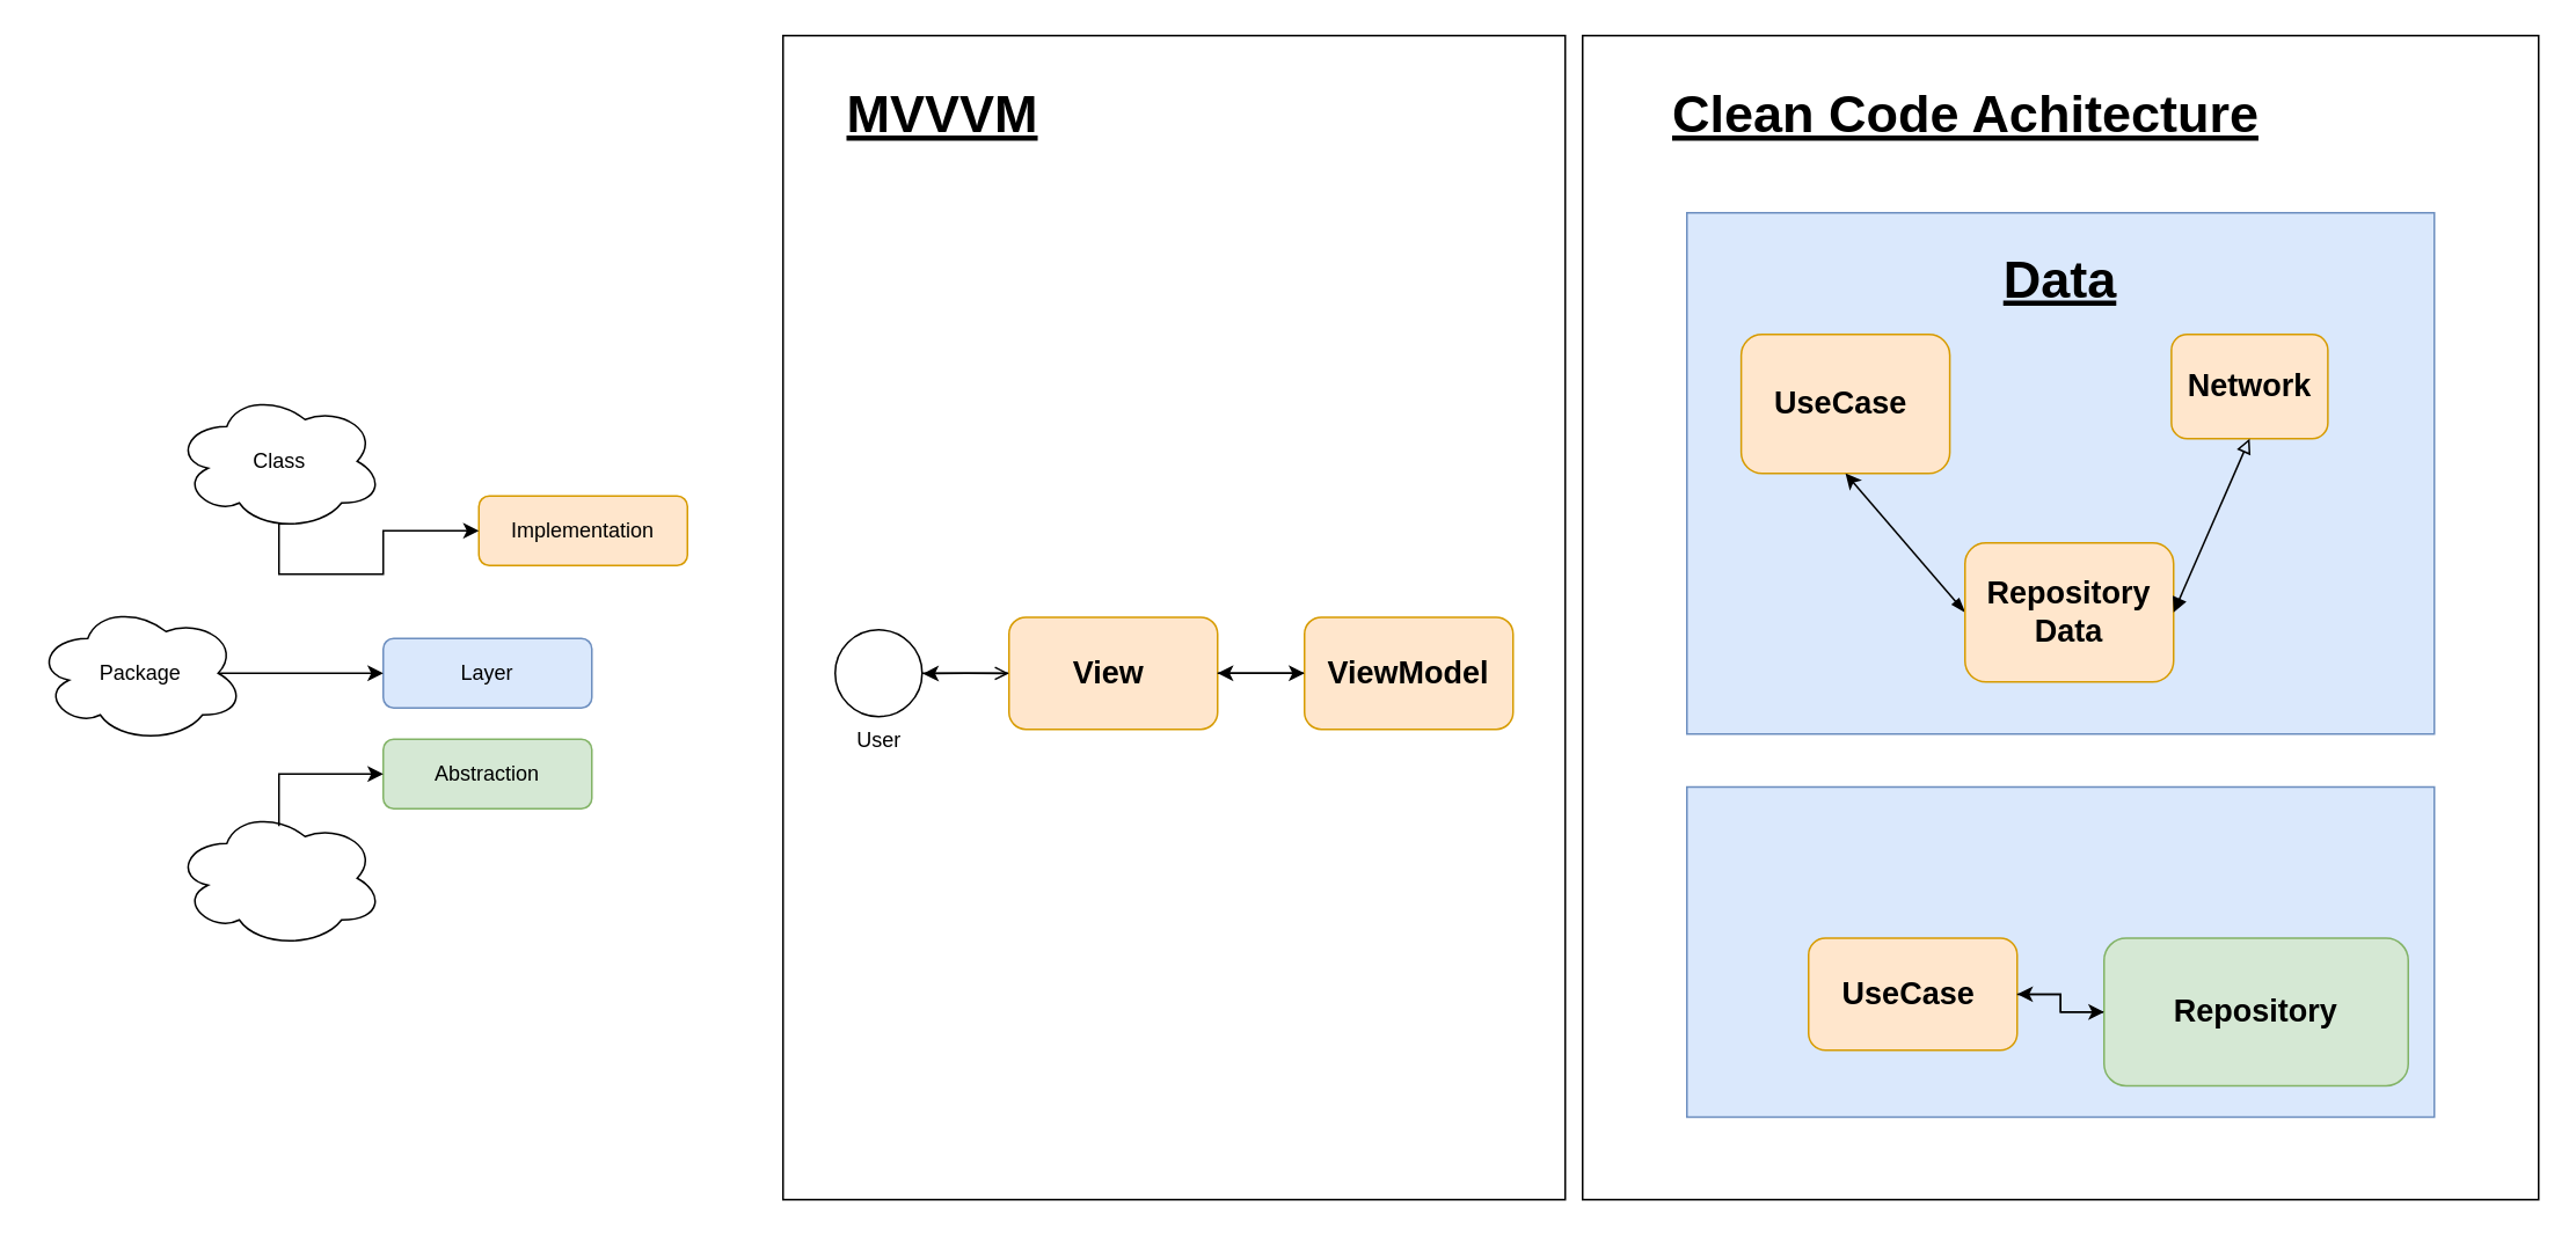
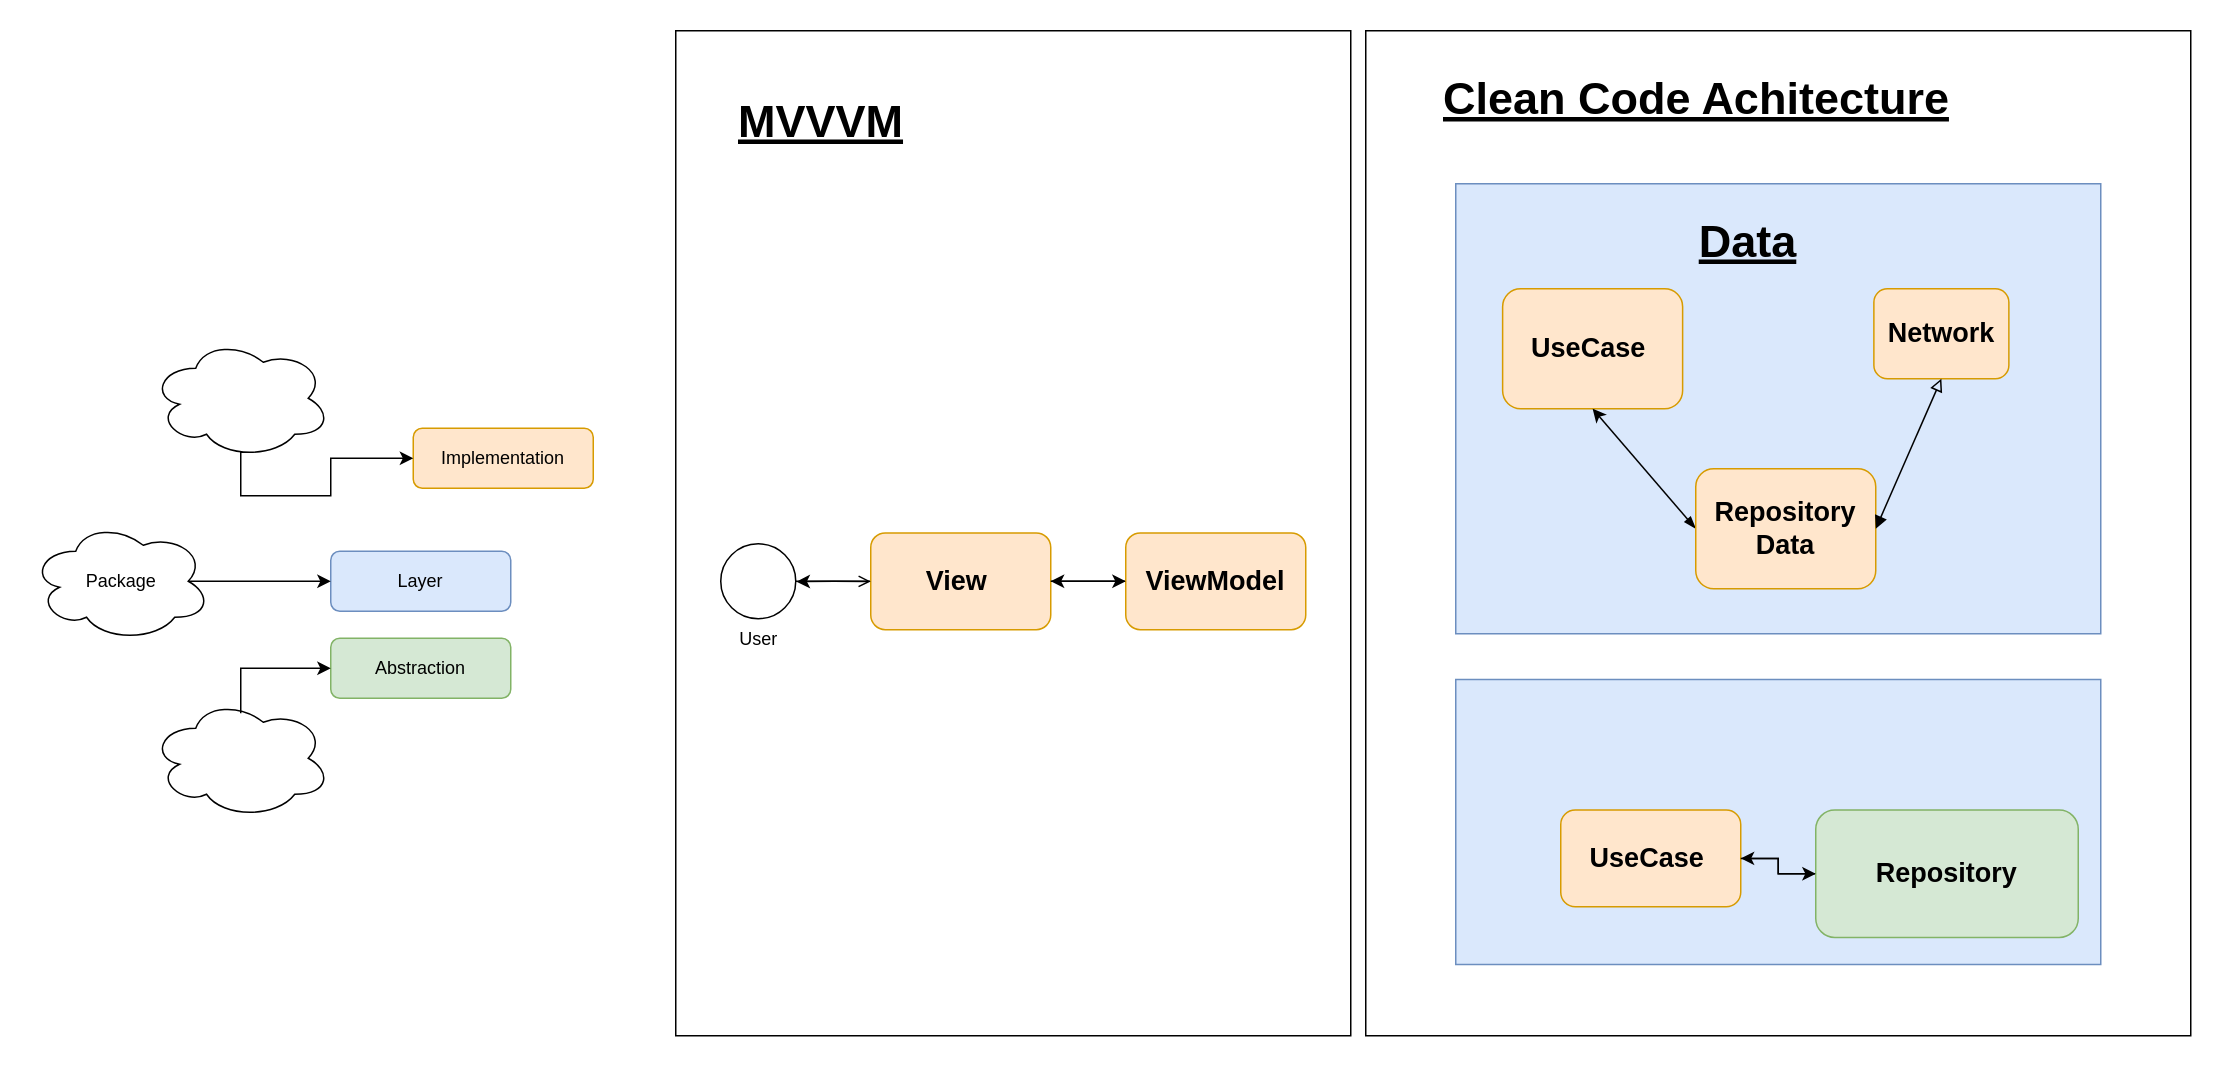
  <mxCell id="0" />
  <mxCell id="1" parent="0" />
  <mxCell id="2" value="" style="rounded=0;whiteSpace=wrap;html=1;fontSize=30;" vertex="1" parent="1"><mxGeometry x="450" y="20" width="450" height="670" as="geometry" /></mxCell>
  <mxCell id="3" value="" style="rounded=0;whiteSpace=wrap;html=1;fontSize=30;" vertex="1" parent="1"><mxGeometry x="910" y="20" width="550" height="670" as="geometry" /></mxCell>
  <mxCell id="4" value="" style="ellipse;shape=cloud;whiteSpace=wrap;html=1;" vertex="1" parent="1"><mxGeometry x="100" y="465" width="120" height="80" as="geometry" /></mxCell>
  <mxCell id="5" value="Implementation" style="shape=ext;rounded=1;html=1;whiteSpace=wrap;fillColor=#ffe6cc;strokeColor=#d79b00;" vertex="1" parent="1"><mxGeometry x="275" y="285" width="120" height="40" as="geometry" /></mxCell>
  <mxCell id="6" value="Abstraction" style="shape=ext;rounded=1;html=1;whiteSpace=wrap;fillColor=#d5e8d4;strokeColor=#82b366;" vertex="1" parent="1"><mxGeometry x="220" y="425" width="120" height="40" as="geometry" /></mxCell>
  <mxCell id="7" value="" style="edgeStyle=orthogonalEdgeStyle;rounded=0;orthogonalLoop=1;jettySize=auto;html=1;entryX=0;entryY=0.5;entryDx=0;entryDy=0;exitX=0.55;exitY=0.95;exitDx=0;exitDy=0;exitPerimeter=0;" edge="1" parent="1" source="9" target="5"><mxGeometry relative="1" as="geometry"><mxPoint x="305" y="260" as="sourcePoint" /><mxPoint x="230" y="350" as="targetPoint" /><Array as="points"><mxPoint x="160" y="301" /><mxPoint x="160" y="330" /><mxPoint x="220" y="330" /></Array></mxGeometry></mxCell>
  <mxCell id="8" value="" style="edgeStyle=orthogonalEdgeStyle;rounded=0;orthogonalLoop=1;jettySize=auto;html=1;entryX=0;entryY=0.5;entryDx=0;entryDy=0;exitX=0.5;exitY=0.125;exitDx=0;exitDy=0;exitPerimeter=0;" edge="1" parent="1" source="4" target="6"><mxGeometry relative="1" as="geometry"><mxPoint x="188" y="424" as="sourcePoint" /><mxPoint x="228" y="424" as="targetPoint" /><Array as="points" /></mxGeometry></mxCell>
  <mxCell id="9" value="" style="ellipse;shape=cloud;whiteSpace=wrap;html=1;" vertex="1" parent="1"><mxGeometry x="100" y="225" width="120" height="80" as="geometry" /></mxCell>
- <mxCell id="10" value="Class" style="text;html=1;align=center;verticalAlign=middle;resizable=0;points=[];autosize=1;strokeColor=none;fillColor=none;" vertex="1" parent="1"><mxGeometry x="135" y="255" width="50" height="20" as="geometry" /></mxCell>
  <mxCell id="11" value="" style="ellipse;shape=cloud;whiteSpace=wrap;html=1;" vertex="1" parent="1"><mxGeometry x="20" y="347" width="120" height="80" as="geometry" /></mxCell>
  <mxCell id="12" value="Layer" style="shape=ext;rounded=1;html=1;whiteSpace=wrap;fillColor=#dae8fc;strokeColor=#6c8ebf;" vertex="1" parent="1"><mxGeometry x="220" y="367" width="120" height="40" as="geometry" /></mxCell>
  <mxCell id="13" value="Package" style="text;html=1;align=center;verticalAlign=middle;resizable=0;points=[];autosize=1;strokeColor=none;fillColor=none;" vertex="1" parent="1"><mxGeometry x="50" y="377" width="60" height="20" as="geometry" /></mxCell>
  <mxCell id="14" value="" style="edgeStyle=orthogonalEdgeStyle;rounded=0;orthogonalLoop=1;jettySize=auto;html=1;entryX=0;entryY=0.5;entryDx=0;entryDy=0;exitX=0.875;exitY=0.5;exitDx=0;exitDy=0;exitPerimeter=0;" edge="1" parent="1" source="11" target="12"><mxGeometry relative="1" as="geometry"><mxPoint x="188" y="366" as="sourcePoint" /><mxPoint x="228" y="366" as="targetPoint" /><Array as="points" /></mxGeometry></mxCell>
  <mxCell id="15" value="User" style="shape=mxgraph.bpmn.shape;html=1;verticalLabelPosition=bottom;labelBackgroundColor=#ffffff;verticalAlign=top;perimeter=ellipsePerimeter;outline=standard;symbol=general;direction=west;" parent="1" vertex="1"><mxGeometry x="480" y="362" width="50" height="50" as="geometry" /></mxCell>
  <mxCell id="16" style="edgeStyle=orthogonalEdgeStyle;rounded=0;orthogonalLoop=1;jettySize=auto;html=1;exitX=0;exitY=0.5;exitDx=0;exitDy=0;" edge="1" parent="1" source="17"><mxGeometry relative="1" as="geometry"><mxPoint x="530.5" y="387.25" as="targetPoint" /></mxGeometry></mxCell>
  <mxCell id="17" value="&lt;font style=&quot;font-size: 18px&quot;&gt;&lt;b&gt;View&amp;nbsp;&lt;/b&gt;&lt;/font&gt;" style="shape=ext;rounded=1;html=1;whiteSpace=wrap;fillColor=#ffe6cc;strokeColor=#d79b00;" parent="1" vertex="1"><mxGeometry x="580" y="354.75" width="120" height="64.5" as="geometry" /></mxCell>
  <mxCell id="18" style="edgeStyle=orthogonalEdgeStyle;rounded=0;orthogonalLoop=1;jettySize=auto;html=1;exitX=0;exitY=0.5;exitDx=0;exitDy=0;entryX=1;entryY=0.5;entryDx=0;entryDy=0;" edge="1" parent="1" source="19" target="17"><mxGeometry relative="1" as="geometry" /></mxCell>
  <mxCell id="19" value="&lt;font style=&quot;font-size: 18px&quot;&gt;&lt;b&gt;ViewModel&lt;/b&gt;&lt;/font&gt;" style="shape=ext;rounded=1;html=1;whiteSpace=wrap;fillColor=#ffe6cc;strokeColor=#d79b00;" parent="1" vertex="1"><mxGeometry x="750" y="354.75" width="120" height="64.5" as="geometry" /></mxCell>
  <mxCell id="20" style="edgeStyle=orthogonalEdgeStyle;rounded=0;html=1;jettySize=auto;orthogonalLoop=1;endArrow=open;" parent="1" source="15" target="17" edge="1"><mxGeometry relative="1" as="geometry" /></mxCell>
  <mxCell id="21" style="edgeStyle=orthogonalEdgeStyle;rounded=0;html=1;jettySize=auto;orthogonalLoop=1;" parent="1" source="17" target="19" edge="1"><mxGeometry relative="1" as="geometry" /></mxCell>
  <mxCell id="22" value="" style="rounded=0;whiteSpace=wrap;html=1;fillColor=#dae8fc;strokeColor=#6c8ebf;" vertex="1" parent="1"><mxGeometry x="970" y="452.5" width="430" height="190" as="geometry" /></mxCell>
  <mxCell id="23" value="&lt;font&gt;&lt;b&gt;&lt;font style=&quot;font-size: 18px&quot;&gt;UseCase&lt;/font&gt;&lt;span style=&quot;font-size: 16px&quot;&gt;&amp;nbsp;&lt;/span&gt;&lt;/b&gt;&lt;/font&gt;" style="shape=ext;rounded=1;html=1;whiteSpace=wrap;fillColor=#ffe6cc;strokeColor=#d79b00;" vertex="1" parent="1"><mxGeometry x="1040" y="539.5" width="120" height="64.5" as="geometry" /></mxCell>
  <mxCell id="24" style="edgeStyle=orthogonalEdgeStyle;rounded=0;orthogonalLoop=1;jettySize=auto;html=1;exitX=0;exitY=0.5;exitDx=0;exitDy=0;entryX=1;entryY=0.5;entryDx=0;entryDy=0;" edge="1" parent="1" source="25" target="23"><mxGeometry relative="1" as="geometry" /></mxCell>
  <mxCell id="25" value="&lt;font style=&quot;font-size: 18px&quot;&gt;&lt;b&gt;Repository&lt;/b&gt;&lt;/font&gt;" style="shape=ext;rounded=1;html=1;whiteSpace=wrap;fillColor=#d5e8d4;strokeColor=#82b366;" vertex="1" parent="1"><mxGeometry x="1210" y="539.5" width="175" height="85" as="geometry" /></mxCell>
  <mxCell id="26" style="edgeStyle=orthogonalEdgeStyle;rounded=0;html=1;jettySize=auto;orthogonalLoop=1;" edge="1" parent="1" source="23" target="25"><mxGeometry relative="1" as="geometry" /></mxCell>
  <mxCell id="27" value="" style="rounded=0;whiteSpace=wrap;html=1;fillColor=#dae8fc;strokeColor=#6c8ebf;" vertex="1" parent="1"><mxGeometry x="970" y="122" width="430" height="300" as="geometry" /></mxCell>
  <mxCell id="28" value="&lt;font&gt;&lt;b&gt;&lt;font style=&quot;font-size: 18px&quot;&gt;UseCase&lt;/font&gt;&lt;span style=&quot;font-size: 16px&quot;&gt;&amp;nbsp;&lt;/span&gt;&lt;/b&gt;&lt;/font&gt;" style="shape=ext;rounded=1;html=1;whiteSpace=wrap;fillColor=#ffe6cc;strokeColor=#d79b00;" vertex="1" parent="1"><mxGeometry x="1001.25" y="192" width="120" height="80" as="geometry" /></mxCell>
  <mxCell id="29" style="rounded=0;orthogonalLoop=1;jettySize=auto;html=1;exitX=0;exitY=0.5;exitDx=0;exitDy=0;entryX=0.5;entryY=1;entryDx=0;entryDy=0;startArrow=blockThin;startFill=1;" edge="1" parent="1" source="30" target="28"><mxGeometry relative="1" as="geometry" /></mxCell>
  <mxCell id="30" value="&lt;font style=&quot;font-size: 18px&quot;&gt;&lt;b&gt;Repository&lt;br&gt;Data&lt;br&gt;&lt;/b&gt;&lt;/font&gt;" style="shape=ext;rounded=1;html=1;whiteSpace=wrap;fillColor=#ffe6cc;strokeColor=#d79b00;" vertex="1" parent="1"><mxGeometry x="1130" y="312" width="120" height="80" as="geometry" /></mxCell>
  <mxCell id="31" value="&lt;span style=&quot;font-size: 18px&quot;&gt;&lt;b&gt;Network&lt;/b&gt;&lt;/span&gt;" style="shape=ext;rounded=1;html=1;whiteSpace=wrap;fillColor=#ffe6cc;strokeColor=#d79b00;" vertex="1" parent="1"><mxGeometry x="1248.75" y="192" width="90" height="60" as="geometry" /></mxCell>
  <mxCell id="32" style="rounded=0;orthogonalLoop=1;jettySize=auto;html=1;entryX=0.5;entryY=1;entryDx=0;entryDy=0;exitX=1;exitY=0.5;exitDx=0;exitDy=0;endArrow=block;endFill=0;startArrow=block;" edge="1" parent="1" source="30" target="31"><mxGeometry relative="1" as="geometry"><mxPoint x="1240" y="352" as="sourcePoint" /><mxPoint x="1075" y="212" as="targetPoint" /></mxGeometry></mxCell>
- <mxCell id="33" value="&lt;font size=&quot;1&quot;&gt;&lt;b&gt;&lt;u style=&quot;font-size: 30px&quot;&gt;Data&lt;/u&gt;&lt;/b&gt;&lt;/font&gt;" style="text;html=1;strokeColor=none;fillColor=none;align=center;verticalAlign=middle;whiteSpace=wrap;rounded=0;fontSize=18;" vertex="1" parent="1"><mxGeometry x="1155" y="144.5" width="60" height="30" as="geometry" /></mxCell>
+ <mxCell id="33" value="&lt;font size=&quot;1&quot;&gt;&lt;b&gt;&lt;u style=&quot;font-size: 30px&quot;&gt;Data&lt;/u&gt;&lt;/b&gt;&lt;/font&gt;" style="text;html=1;strokeColor=none;fillColor=none;align=center;verticalAlign=middle;whiteSpace=wrap;rounded=0;fontSize=18;" vertex="1" parent="1"><mxGeometry x="1135" y="144.5" width="60" height="30" as="geometry" /></mxCell>
  <mxCell id="34" value="&lt;font size=&quot;1&quot;&gt;&lt;b&gt;&lt;u style=&quot;font-size: 30px&quot;&gt;Clean Code Achitecture&lt;/u&gt;&lt;/b&gt;&lt;/font&gt;" style="text;html=1;strokeColor=none;fillColor=none;align=left;verticalAlign=middle;whiteSpace=wrap;rounded=0;fontSize=18;" vertex="1" parent="1"><mxGeometry x="960" y="50" width="370" height="30" as="geometry" /></mxCell>
- <mxCell id="35" value="&lt;font size=&quot;1&quot;&gt;&lt;b&gt;&lt;u style=&quot;font-size: 30px&quot;&gt;MVVVM&lt;/u&gt;&lt;/b&gt;&lt;/font&gt;" style="text;html=1;strokeColor=none;fillColor=none;align=left;verticalAlign=middle;whiteSpace=wrap;rounded=0;fontSize=18;" vertex="1" parent="1"><mxGeometry x="485" y="50" width="370" height="30" as="geometry" /></mxCell>
+ <mxCell id="35" value="&lt;font size=&quot;1&quot;&gt;&lt;b&gt;&lt;u style=&quot;font-size: 30px&quot;&gt;MVVVM&lt;/u&gt;&lt;/b&gt;&lt;/font&gt;" style="text;html=1;strokeColor=none;fillColor=none;align=left;verticalAlign=middle;whiteSpace=wrap;rounded=0;fontSize=18;" vertex="1" parent="1"><mxGeometry x="490" y="65" width="370" height="30" as="geometry" /></mxCell>
